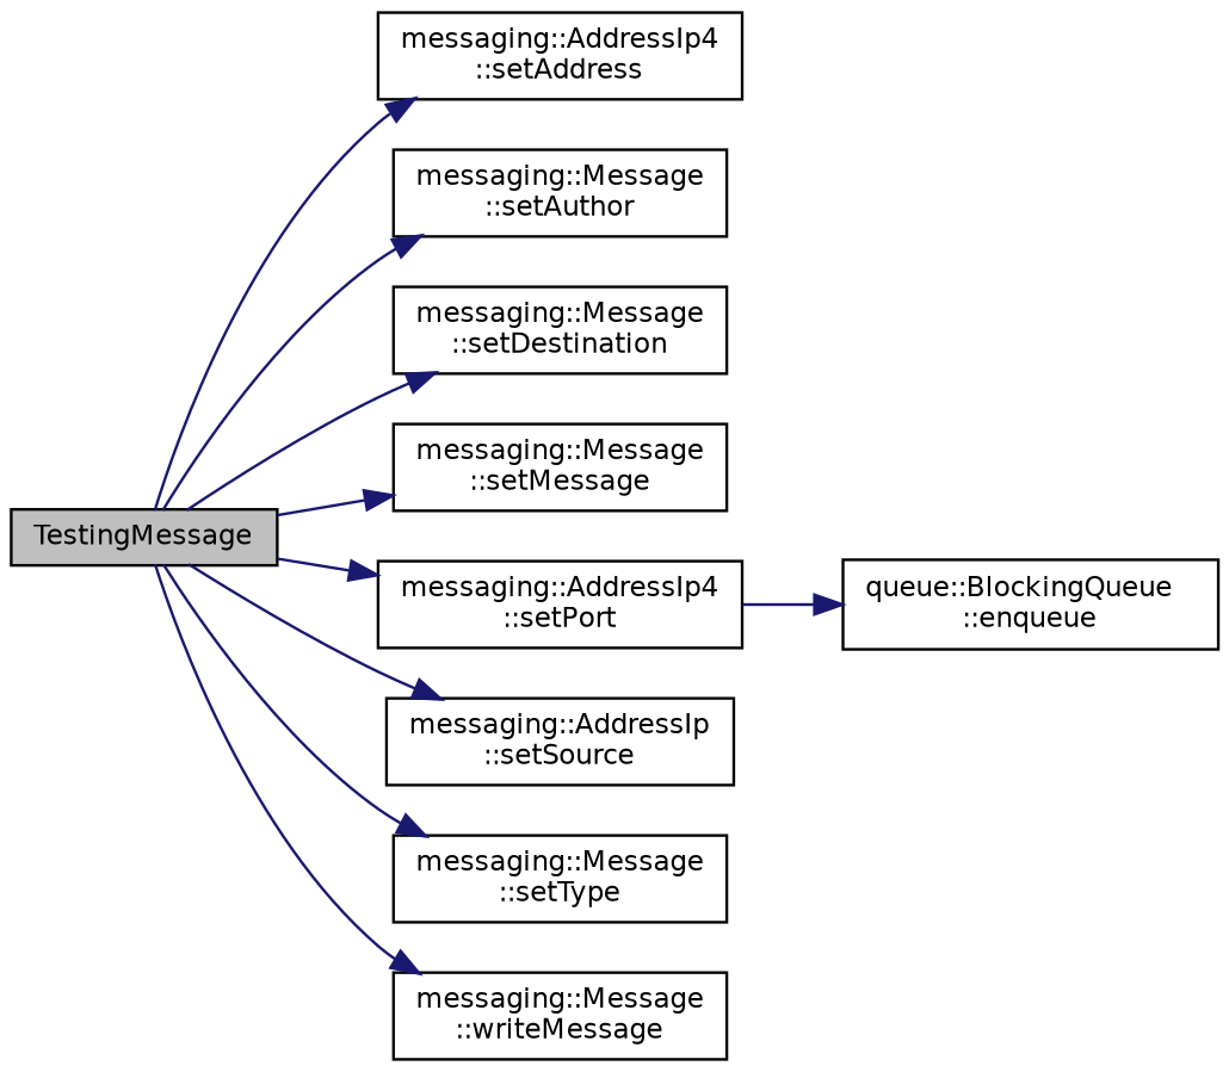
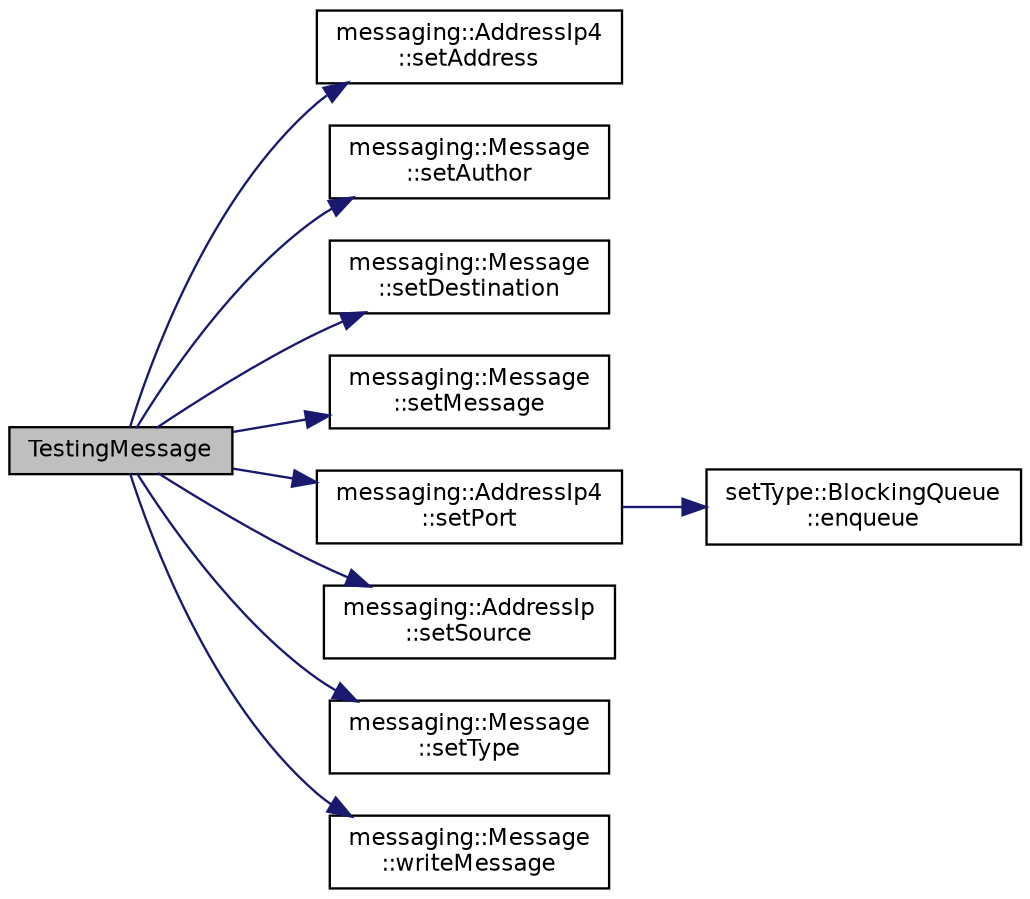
  digraph {
    rankdir=LR
    node [color=black fillcolor=white fontname=Helvetica fontsize=10 shape=record style=filled]
    edge [color=midnightblue fontname=Helvetica fontsize=10 labelfontname=Helvetica labelfontsize=10 style=solid]
    n1 [fillcolor=grey75 fontcolor=black height=0.2 label=TestingMessage width=0.4]
    n2 [height=0.2 label="messaging::AddressIp4\l::setAddress" width=0.4]
    n3 [height=0.2 label="messaging::Message\l::setAuthor" width=0.4]
    n4 [height=0.2 label="messaging::Message\l::setDestination" width=0.4]
    n5 [height=0.2 label="messaging::Message\l::setMessage" width=0.4]
    n6 [height=0.2 label="messaging::AddressIp4\l::setPort" width=0.4]
    n7 [height=0.2 label="messaging::AddressIp\l::setSource" width=0.4]
    n8 [height=0.2 label="messaging::Message\l::setType" width=0.4]
    n9 [height=0.2 label="messaging::Message\l::writeMessage" width=0.4]
-   n10 [height=0.2 label="queue::BlockingQueue\l::enqueue" width=0.4]
+   n10 [height=0.2 label="setType::BlockingQueue\l::enqueue" width=0.4]
    n1 -> n2
    n1 -> n3
    n1 -> n4
    n1 -> n5
    n1 -> n6
    n1 -> n7
    n1 -> n8
    n1 -> n9
    n6 -> n10
  }
